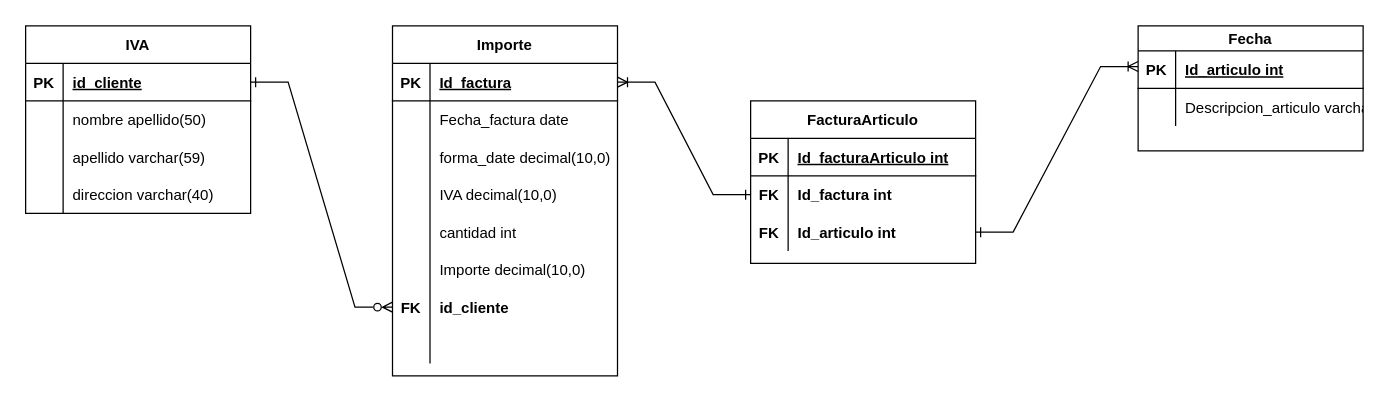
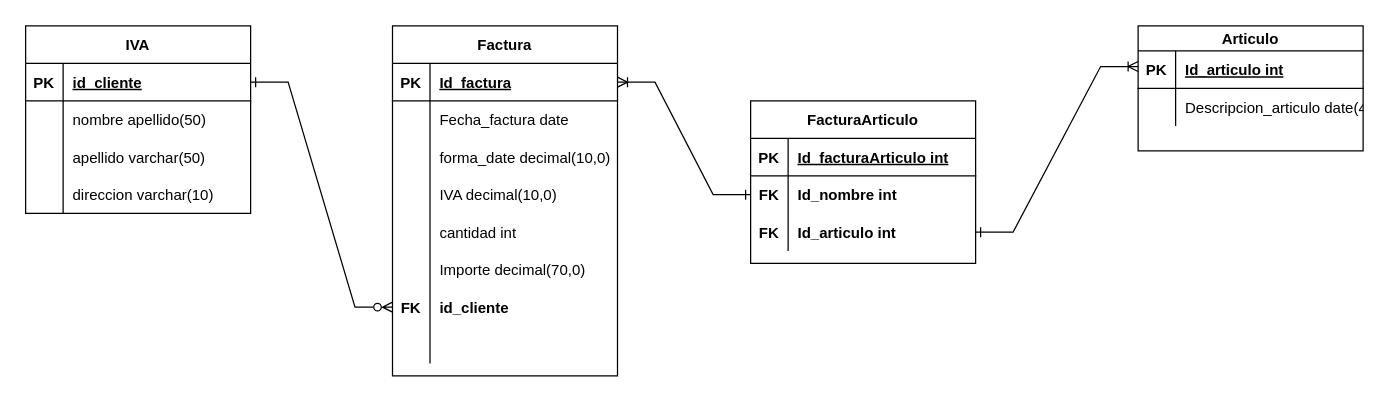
  <mxCell id="0" />
  <mxCell id="1" parent="0" />
- <mxCell id="2" value="Importe" style="shape=table;startSize=30;container=1;collapsible=1;childLayout=tableLayout;fixedRows=1;rowLines=0;fontStyle=1;align=center;resizeLast=1;" parent="1" vertex="1"><mxGeometry x="313.5" y="20" width="180" height="280" as="geometry" /></mxCell>
+ <mxCell id="2" value="Factura" style="shape=table;startSize=30;container=1;collapsible=1;childLayout=tableLayout;fixedRows=1;rowLines=0;fontStyle=1;align=center;resizeLast=1;" parent="1" vertex="1"><mxGeometry x="313.5" y="20" width="180" height="280" as="geometry" /></mxCell>
  <mxCell id="3" value="" style="shape=tableRow;horizontal=0;startSize=0;swimlaneHead=0;swimlaneBody=0;fillColor=none;collapsible=0;dropTarget=0;points=[[0,0.5],[1,0.5]];portConstraint=eastwest;top=0;left=0;right=0;bottom=1;" parent="2" vertex="1"><mxGeometry y="30" width="180" height="30" as="geometry" /></mxCell>
  <mxCell id="4" value="PK" style="shape=partialRectangle;connectable=0;fillColor=none;top=0;left=0;bottom=0;right=0;fontStyle=1;overflow=hidden;" parent="3" vertex="1"><mxGeometry width="30" height="30" as="geometry"><mxRectangle width="30" height="30" as="alternateBounds" /></mxGeometry></mxCell>
  <mxCell id="5" value="Id_factura" style="shape=partialRectangle;connectable=0;fillColor=none;top=0;left=0;bottom=0;right=0;align=left;spacingLeft=6;fontStyle=5;overflow=hidden;" parent="3" vertex="1"><mxGeometry x="30" width="150" height="30" as="geometry"><mxRectangle width="150" height="30" as="alternateBounds" /></mxGeometry></mxCell>
  <mxCell id="6" value="" style="shape=tableRow;horizontal=0;startSize=0;swimlaneHead=0;swimlaneBody=0;fillColor=none;collapsible=0;dropTarget=0;points=[[0,0.5],[1,0.5]];portConstraint=eastwest;top=0;left=0;right=0;bottom=0;" parent="2" vertex="1"><mxGeometry y="60" width="180" height="30" as="geometry" /></mxCell>
  <mxCell id="7" value="" style="shape=partialRectangle;connectable=0;fillColor=none;top=0;left=0;bottom=0;right=0;editable=1;overflow=hidden;" parent="6" vertex="1"><mxGeometry width="30" height="30" as="geometry"><mxRectangle width="30" height="30" as="alternateBounds" /></mxGeometry></mxCell>
  <mxCell id="8" value="Fecha_factura date " style="shape=partialRectangle;connectable=0;fillColor=none;top=0;left=0;bottom=0;right=0;align=left;spacingLeft=6;overflow=hidden;" parent="6" vertex="1"><mxGeometry x="30" width="150" height="30" as="geometry"><mxRectangle width="150" height="30" as="alternateBounds" /></mxGeometry></mxCell>
  <mxCell id="9" value="" style="shape=tableRow;horizontal=0;startSize=0;swimlaneHead=0;swimlaneBody=0;fillColor=none;collapsible=0;dropTarget=0;points=[[0,0.5],[1,0.5]];portConstraint=eastwest;top=0;left=0;right=0;bottom=0;" parent="2" vertex="1"><mxGeometry y="90" width="180" height="30" as="geometry" /></mxCell>
  <mxCell id="10" value="" style="shape=partialRectangle;connectable=0;fillColor=none;top=0;left=0;bottom=0;right=0;editable=1;overflow=hidden;" parent="9" vertex="1"><mxGeometry width="30" height="30" as="geometry"><mxRectangle width="30" height="30" as="alternateBounds" /></mxGeometry></mxCell>
  <mxCell id="11" value="forma_date decimal(10,0)" style="shape=partialRectangle;connectable=0;fillColor=none;top=0;left=0;bottom=0;right=0;align=left;spacingLeft=6;overflow=hidden;" parent="9" vertex="1"><mxGeometry x="30" width="150" height="30" as="geometry"><mxRectangle width="150" height="30" as="alternateBounds" /></mxGeometry></mxCell>
  <mxCell id="12" style="shape=tableRow;horizontal=0;startSize=0;swimlaneHead=0;swimlaneBody=0;fillColor=none;collapsible=0;dropTarget=0;points=[[0,0.5],[1,0.5]];portConstraint=eastwest;top=0;left=0;right=0;bottom=0;" parent="2" vertex="1"><mxGeometry y="120" width="180" height="30" as="geometry" /></mxCell>
  <mxCell id="13" style="shape=partialRectangle;connectable=0;fillColor=none;top=0;left=0;bottom=0;right=0;editable=1;overflow=hidden;" parent="12" vertex="1"><mxGeometry width="30" height="30" as="geometry"><mxRectangle width="30" height="30" as="alternateBounds" /></mxGeometry></mxCell>
  <mxCell id="14" value="IVA decimal(10,0)" style="shape=partialRectangle;connectable=0;fillColor=none;top=0;left=0;bottom=0;right=0;align=left;spacingLeft=6;overflow=hidden;" parent="12" vertex="1"><mxGeometry x="30" width="150" height="30" as="geometry"><mxRectangle width="150" height="30" as="alternateBounds" /></mxGeometry></mxCell>
  <mxCell id="15" style="shape=tableRow;horizontal=0;startSize=0;swimlaneHead=0;swimlaneBody=0;fillColor=none;collapsible=0;dropTarget=0;points=[[0,0.5],[1,0.5]];portConstraint=eastwest;top=0;left=0;right=0;bottom=0;" vertex="1" parent="2"><mxGeometry y="150" width="180" height="30" as="geometry" /></mxCell>
  <mxCell id="16" style="shape=partialRectangle;connectable=0;fillColor=none;top=0;left=0;bottom=0;right=0;editable=1;overflow=hidden;" vertex="1" parent="15"><mxGeometry width="30" height="30" as="geometry"><mxRectangle width="30" height="30" as="alternateBounds" /></mxGeometry></mxCell>
  <mxCell id="17" value="cantidad int" style="shape=partialRectangle;connectable=0;fillColor=none;top=0;left=0;bottom=0;right=0;align=left;spacingLeft=6;overflow=hidden;" vertex="1" parent="15"><mxGeometry x="30" width="150" height="30" as="geometry"><mxRectangle width="150" height="30" as="alternateBounds" /></mxGeometry></mxCell>
  <mxCell id="18" style="shape=tableRow;horizontal=0;startSize=0;swimlaneHead=0;swimlaneBody=0;fillColor=none;collapsible=0;dropTarget=0;points=[[0,0.5],[1,0.5]];portConstraint=eastwest;top=0;left=0;right=0;bottom=0;" vertex="1" parent="2"><mxGeometry y="180" width="180" height="30" as="geometry" /></mxCell>
  <mxCell id="19" style="shape=partialRectangle;connectable=0;fillColor=none;top=0;left=0;bottom=0;right=0;editable=1;overflow=hidden;" vertex="1" parent="18"><mxGeometry width="30" height="30" as="geometry"><mxRectangle width="30" height="30" as="alternateBounds" /></mxGeometry></mxCell>
- <mxCell id="20" value="Importe decimal(10,0)" style="shape=partialRectangle;connectable=0;fillColor=none;top=0;left=0;bottom=0;right=0;align=left;spacingLeft=6;overflow=hidden;" vertex="1" parent="18"><mxGeometry x="30" width="150" height="30" as="geometry"><mxRectangle width="150" height="30" as="alternateBounds" /></mxGeometry></mxCell>
+ <mxCell id="20" value="Importe decimal(70,0)" style="shape=partialRectangle;connectable=0;fillColor=none;top=0;left=0;bottom=0;right=0;align=left;spacingLeft=6;overflow=hidden;" vertex="1" parent="18"><mxGeometry x="30" width="150" height="30" as="geometry"><mxRectangle width="150" height="30" as="alternateBounds" /></mxGeometry></mxCell>
  <mxCell id="21" style="shape=tableRow;horizontal=0;startSize=0;swimlaneHead=0;swimlaneBody=0;fillColor=none;collapsible=0;dropTarget=0;points=[[0,0.5],[1,0.5]];portConstraint=eastwest;top=0;left=0;right=0;bottom=0;" vertex="1" parent="2"><mxGeometry y="210" width="180" height="30" as="geometry" /></mxCell>
  <mxCell id="22" value="FK" style="shape=partialRectangle;connectable=0;fillColor=none;top=0;left=0;bottom=0;right=0;editable=1;overflow=hidden;fontStyle=1" vertex="1" parent="21"><mxGeometry width="30" height="30" as="geometry"><mxRectangle width="30" height="30" as="alternateBounds" /></mxGeometry></mxCell>
  <mxCell id="23" value="id_cliente" style="shape=partialRectangle;connectable=0;fillColor=none;top=0;left=0;bottom=0;right=0;align=left;spacingLeft=6;overflow=hidden;fontStyle=1" vertex="1" parent="21"><mxGeometry x="30" width="150" height="30" as="geometry"><mxRectangle width="150" height="30" as="alternateBounds" /></mxGeometry></mxCell>
  <mxCell id="24" style="shape=tableRow;horizontal=0;startSize=0;swimlaneHead=0;swimlaneBody=0;fillColor=none;collapsible=0;dropTarget=0;points=[[0,0.5],[1,0.5]];portConstraint=eastwest;top=0;left=0;right=0;bottom=0;" vertex="1" parent="2"><mxGeometry y="240" width="180" height="30" as="geometry" /></mxCell>
  <mxCell id="25" style="shape=partialRectangle;connectable=0;fillColor=none;top=0;left=0;bottom=0;right=0;editable=1;overflow=hidden;fontStyle=1" vertex="1" parent="24"><mxGeometry width="30" height="30" as="geometry"><mxRectangle width="30" height="30" as="alternateBounds" /></mxGeometry></mxCell>
  <mxCell id="26" style="shape=partialRectangle;connectable=0;fillColor=none;top=0;left=0;bottom=0;right=0;align=left;spacingLeft=6;overflow=hidden;fontStyle=1" vertex="1" parent="24"><mxGeometry x="30" width="150" height="30" as="geometry"><mxRectangle width="150" height="30" as="alternateBounds" /></mxGeometry></mxCell>
  <mxCell id="27" value="IVA" style="shape=table;startSize=30;container=1;collapsible=1;childLayout=tableLayout;fixedRows=1;rowLines=0;fontStyle=1;align=center;resizeLast=1;" parent="1" vertex="1"><mxGeometry x="20" y="20" width="180" height="150" as="geometry" /></mxCell>
  <mxCell id="28" value="" style="shape=tableRow;horizontal=0;startSize=0;swimlaneHead=0;swimlaneBody=0;fillColor=none;collapsible=0;dropTarget=0;points=[[0,0.5],[1,0.5]];portConstraint=eastwest;top=0;left=0;right=0;bottom=1;" parent="27" vertex="1"><mxGeometry y="30" width="180" height="30" as="geometry" /></mxCell>
  <mxCell id="29" value="PK" style="shape=partialRectangle;connectable=0;fillColor=none;top=0;left=0;bottom=0;right=0;fontStyle=1;overflow=hidden;" parent="28" vertex="1"><mxGeometry width="30" height="30" as="geometry"><mxRectangle width="30" height="30" as="alternateBounds" /></mxGeometry></mxCell>
  <mxCell id="30" value="id_cliente" style="shape=partialRectangle;connectable=0;fillColor=none;top=0;left=0;bottom=0;right=0;align=left;spacingLeft=6;fontStyle=5;overflow=hidden;" parent="28" vertex="1"><mxGeometry x="30" width="150" height="30" as="geometry"><mxRectangle width="150" height="30" as="alternateBounds" /></mxGeometry></mxCell>
  <mxCell id="31" value="" style="shape=tableRow;horizontal=0;startSize=0;swimlaneHead=0;swimlaneBody=0;fillColor=none;collapsible=0;dropTarget=0;points=[[0,0.5],[1,0.5]];portConstraint=eastwest;top=0;left=0;right=0;bottom=0;" parent="27" vertex="1"><mxGeometry y="60" width="180" height="30" as="geometry" /></mxCell>
  <mxCell id="32" value="" style="shape=partialRectangle;connectable=0;fillColor=none;top=0;left=0;bottom=0;right=0;editable=1;overflow=hidden;" parent="31" vertex="1"><mxGeometry width="30" height="30" as="geometry"><mxRectangle width="30" height="30" as="alternateBounds" /></mxGeometry></mxCell>
  <mxCell id="33" value="nombre apellido(50)" style="shape=partialRectangle;connectable=0;fillColor=none;top=0;left=0;bottom=0;right=0;align=left;spacingLeft=6;overflow=hidden;" parent="31" vertex="1"><mxGeometry x="30" width="150" height="30" as="geometry"><mxRectangle width="150" height="30" as="alternateBounds" /></mxGeometry></mxCell>
  <mxCell id="34" style="shape=tableRow;horizontal=0;startSize=0;swimlaneHead=0;swimlaneBody=0;fillColor=none;collapsible=0;dropTarget=0;points=[[0,0.5],[1,0.5]];portConstraint=eastwest;top=0;left=0;right=0;bottom=0;" parent="27" vertex="1"><mxGeometry y="90" width="180" height="30" as="geometry" /></mxCell>
  <mxCell id="35" style="shape=partialRectangle;connectable=0;fillColor=none;top=0;left=0;bottom=0;right=0;editable=1;overflow=hidden;" parent="34" vertex="1"><mxGeometry width="30" height="30" as="geometry"><mxRectangle width="30" height="30" as="alternateBounds" /></mxGeometry></mxCell>
- <mxCell id="36" value="apellido varchar(59)" style="shape=partialRectangle;connectable=0;fillColor=none;top=0;left=0;bottom=0;right=0;align=left;spacingLeft=6;overflow=hidden;" parent="34" vertex="1"><mxGeometry x="30" width="150" height="30" as="geometry"><mxRectangle width="150" height="30" as="alternateBounds" /></mxGeometry></mxCell>
+ <mxCell id="36" value="apellido varchar(50)" style="shape=partialRectangle;connectable=0;fillColor=none;top=0;left=0;bottom=0;right=0;align=left;spacingLeft=6;overflow=hidden;" parent="34" vertex="1"><mxGeometry x="30" width="150" height="30" as="geometry"><mxRectangle width="150" height="30" as="alternateBounds" /></mxGeometry></mxCell>
  <mxCell id="37" value="" style="shape=tableRow;horizontal=0;startSize=0;swimlaneHead=0;swimlaneBody=0;fillColor=none;collapsible=0;dropTarget=0;points=[[0,0.5],[1,0.5]];portConstraint=eastwest;top=0;left=0;right=0;bottom=0;" parent="27" vertex="1"><mxGeometry y="120" width="180" height="30" as="geometry" /></mxCell>
  <mxCell id="38" value="" style="shape=partialRectangle;connectable=0;fillColor=none;top=0;left=0;bottom=0;right=0;editable=1;overflow=hidden;" parent="37" vertex="1"><mxGeometry width="30" height="30" as="geometry"><mxRectangle width="30" height="30" as="alternateBounds" /></mxGeometry></mxCell>
- <mxCell id="39" value="direccion varchar(40)" style="shape=partialRectangle;connectable=0;fillColor=none;top=0;left=0;bottom=0;right=0;align=left;spacingLeft=6;overflow=hidden;" parent="37" vertex="1"><mxGeometry x="30" width="150" height="30" as="geometry"><mxRectangle width="150" height="30" as="alternateBounds" /></mxGeometry></mxCell>
+ <mxCell id="39" value="direccion varchar(10)" style="shape=partialRectangle;connectable=0;fillColor=none;top=0;left=0;bottom=0;right=0;align=left;spacingLeft=6;overflow=hidden;" parent="37" vertex="1"><mxGeometry x="30" width="150" height="30" as="geometry"><mxRectangle width="150" height="30" as="alternateBounds" /></mxGeometry></mxCell>
  <mxCell id="40" value="" style="edgeStyle=entityRelationEdgeStyle;fontSize=12;html=1;endArrow=ERone;endFill=0;rounded=0;entryX=1;entryY=0.5;entryDx=0;entryDy=0;startArrow=ERzeroToMany;startFill=0;exitX=0;exitY=0.5;exitDx=0;exitDy=0;" parent="1" source="21" target="28" edge="1"><mxGeometry width="100" height="100" relative="1" as="geometry"><mxPoint x="320" y="120" as="sourcePoint" /><mxPoint x="330" y="180" as="targetPoint" /></mxGeometry></mxCell>
- <mxCell id="41" value="Fecha" style="shape=table;startSize=20;container=1;collapsible=1;childLayout=tableLayout;fixedRows=1;rowLines=0;fontStyle=1;align=center;resizeLast=1;" vertex="1" parent="1"><mxGeometry x="910" y="20" width="180" height="100" as="geometry" /></mxCell>
+ <mxCell id="41" value="Articulo" style="shape=table;startSize=20;container=1;collapsible=1;childLayout=tableLayout;fixedRows=1;rowLines=0;fontStyle=1;align=center;resizeLast=1;" vertex="1" parent="1"><mxGeometry x="910" y="20" width="180" height="100" as="geometry" /></mxCell>
  <mxCell id="42" value="" style="shape=tableRow;horizontal=0;startSize=0;swimlaneHead=0;swimlaneBody=0;fillColor=none;collapsible=0;dropTarget=0;points=[[0,0.5],[1,0.5]];portConstraint=eastwest;top=0;left=0;right=0;bottom=1;" vertex="1" parent="41"><mxGeometry y="20" width="180" height="30" as="geometry" /></mxCell>
  <mxCell id="43" value="PK" style="shape=partialRectangle;connectable=0;fillColor=none;top=0;left=0;bottom=0;right=0;fontStyle=1;overflow=hidden;" vertex="1" parent="42"><mxGeometry width="30" height="30" as="geometry"><mxRectangle width="30" height="30" as="alternateBounds" /></mxGeometry></mxCell>
  <mxCell id="44" value="Id_articulo int" style="shape=partialRectangle;connectable=0;fillColor=none;top=0;left=0;bottom=0;right=0;align=left;spacingLeft=6;fontStyle=5;overflow=hidden;" vertex="1" parent="42"><mxGeometry x="30" width="150" height="30" as="geometry"><mxRectangle width="150" height="30" as="alternateBounds" /></mxGeometry></mxCell>
  <mxCell id="45" value="" style="shape=tableRow;horizontal=0;startSize=0;swimlaneHead=0;swimlaneBody=0;fillColor=none;collapsible=0;dropTarget=0;points=[[0,0.5],[1,0.5]];portConstraint=eastwest;top=0;left=0;right=0;bottom=0;" vertex="1" parent="41"><mxGeometry y="50" width="180" height="30" as="geometry" /></mxCell>
  <mxCell id="46" value="" style="shape=partialRectangle;connectable=0;fillColor=none;top=0;left=0;bottom=0;right=0;editable=1;overflow=hidden;" vertex="1" parent="45"><mxGeometry width="30" height="30" as="geometry"><mxRectangle width="30" height="30" as="alternateBounds" /></mxGeometry></mxCell>
- <mxCell id="47" value="Descripcion_articulo varchar(40)" style="shape=partialRectangle;connectable=0;fillColor=none;top=0;left=0;bottom=0;right=0;align=left;spacingLeft=6;overflow=hidden;" vertex="1" parent="45"><mxGeometry x="30" width="150" height="30" as="geometry"><mxRectangle width="150" height="30" as="alternateBounds" /></mxGeometry></mxCell>
+ <mxCell id="47" value="Descripcion_articulo date(40)" style="shape=partialRectangle;connectable=0;fillColor=none;top=0;left=0;bottom=0;right=0;align=left;spacingLeft=6;overflow=hidden;" vertex="1" parent="45"><mxGeometry x="30" width="150" height="30" as="geometry"><mxRectangle width="150" height="30" as="alternateBounds" /></mxGeometry></mxCell>
  <mxCell id="48" value="" style="edgeStyle=entityRelationEdgeStyle;fontSize=12;html=1;endArrow=ERone;endFill=0;rounded=0;entryX=0;entryY=0.5;entryDx=0;entryDy=0;startArrow=ERoneToMany;startFill=0;exitX=1;exitY=0.5;exitDx=0;exitDy=0;" edge="1" parent="1" source="3" target="53"><mxGeometry width="100" height="100" relative="1" as="geometry"><mxPoint x="713.5" y="240" as="sourcePoint" /><mxPoint x="600" y="60" as="targetPoint" /></mxGeometry></mxCell>
  <mxCell id="49" value="FacturaArticulo" style="shape=table;startSize=30;container=1;collapsible=1;childLayout=tableLayout;fixedRows=1;rowLines=0;fontStyle=1;align=center;resizeLast=1;" vertex="1" parent="1"><mxGeometry x="600" y="80" width="180" height="130" as="geometry" /></mxCell>
  <mxCell id="50" value="" style="shape=tableRow;horizontal=0;startSize=0;swimlaneHead=0;swimlaneBody=0;fillColor=none;collapsible=0;dropTarget=0;points=[[0,0.5],[1,0.5]];portConstraint=eastwest;top=0;left=0;right=0;bottom=1;" vertex="1" parent="49"><mxGeometry y="30" width="180" height="30" as="geometry" /></mxCell>
  <mxCell id="51" value="PK" style="shape=partialRectangle;connectable=0;fillColor=none;top=0;left=0;bottom=0;right=0;fontStyle=1;overflow=hidden;" vertex="1" parent="50"><mxGeometry width="30" height="30" as="geometry"><mxRectangle width="30" height="30" as="alternateBounds" /></mxGeometry></mxCell>
  <mxCell id="52" value="Id_facturaArticulo int" style="shape=partialRectangle;connectable=0;fillColor=none;top=0;left=0;bottom=0;right=0;align=left;spacingLeft=6;fontStyle=5;overflow=hidden;" vertex="1" parent="50"><mxGeometry x="30" width="150" height="30" as="geometry"><mxRectangle width="150" height="30" as="alternateBounds" /></mxGeometry></mxCell>
  <mxCell id="53" value="" style="shape=tableRow;horizontal=0;startSize=0;swimlaneHead=0;swimlaneBody=0;fillColor=none;collapsible=0;dropTarget=0;points=[[0,0.5],[1,0.5]];portConstraint=eastwest;top=0;left=0;right=0;bottom=0;" vertex="1" parent="49"><mxGeometry y="60" width="180" height="30" as="geometry" /></mxCell>
  <mxCell id="54" value="FK" style="shape=partialRectangle;connectable=0;fillColor=none;top=0;left=0;bottom=0;right=0;editable=1;overflow=hidden;fontStyle=1" vertex="1" parent="53"><mxGeometry width="30" height="30" as="geometry"><mxRectangle width="30" height="30" as="alternateBounds" /></mxGeometry></mxCell>
- <mxCell id="55" value="Id_factura int" style="shape=partialRectangle;connectable=0;fillColor=none;top=0;left=0;bottom=0;right=0;align=left;spacingLeft=6;overflow=hidden;fontStyle=1" vertex="1" parent="53"><mxGeometry x="30" width="150" height="30" as="geometry"><mxRectangle width="150" height="30" as="alternateBounds" /></mxGeometry></mxCell>
+ <mxCell id="55" value="Id_nombre int" style="shape=partialRectangle;connectable=0;fillColor=none;top=0;left=0;bottom=0;right=0;align=left;spacingLeft=6;overflow=hidden;fontStyle=1" vertex="1" parent="53"><mxGeometry x="30" width="150" height="30" as="geometry"><mxRectangle width="150" height="30" as="alternateBounds" /></mxGeometry></mxCell>
  <mxCell id="56" value="" style="shape=tableRow;horizontal=0;startSize=0;swimlaneHead=0;swimlaneBody=0;fillColor=none;collapsible=0;dropTarget=0;points=[[0,0.5],[1,0.5]];portConstraint=eastwest;top=0;left=0;right=0;bottom=0;" vertex="1" parent="49"><mxGeometry y="90" width="180" height="30" as="geometry" /></mxCell>
  <mxCell id="57" value="FK" style="shape=partialRectangle;connectable=0;fillColor=none;top=0;left=0;bottom=0;right=0;editable=1;overflow=hidden;fontStyle=1" vertex="1" parent="56"><mxGeometry width="30" height="30" as="geometry"><mxRectangle width="30" height="30" as="alternateBounds" /></mxGeometry></mxCell>
  <mxCell id="58" value="Id_articulo int" style="shape=partialRectangle;connectable=0;fillColor=none;top=0;left=0;bottom=0;right=0;align=left;spacingLeft=6;overflow=hidden;fontStyle=1" vertex="1" parent="56"><mxGeometry x="30" width="150" height="30" as="geometry"><mxRectangle width="150" height="30" as="alternateBounds" /></mxGeometry></mxCell>
  <mxCell id="59" value="" style="edgeStyle=entityRelationEdgeStyle;fontSize=12;html=1;endArrow=ERoneToMany;endFill=0;rounded=0;entryX=1;entryY=0.5;entryDx=0;entryDy=0;startArrow=ERone;startFill=0;exitX=1;exitY=0.5;exitDx=0;exitDy=0;" edge="1" parent="1" source="56"><mxGeometry width="100" height="100" relative="1" as="geometry"><mxPoint x="803.5" y="267.5" as="sourcePoint" /><mxPoint x="910" y="52.5" as="targetPoint" /></mxGeometry></mxCell>
